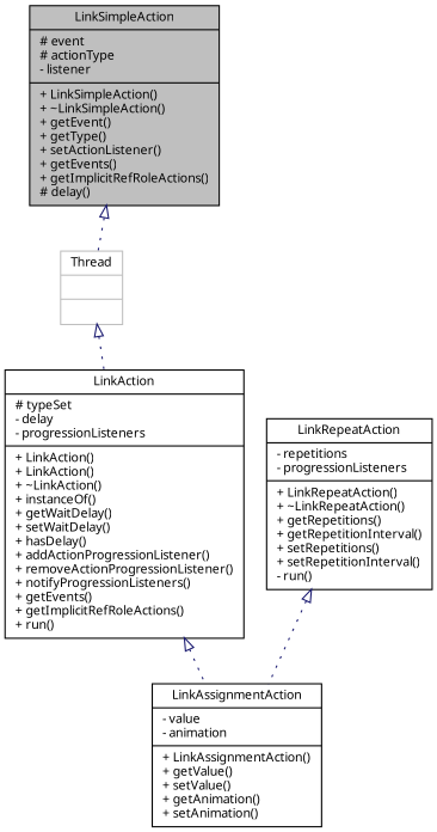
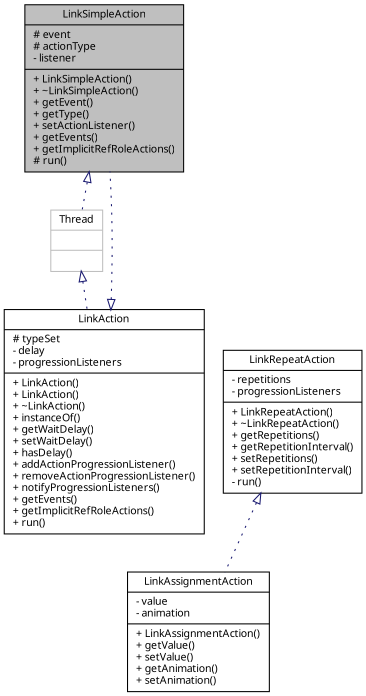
  digraph {
    node [color=black fillcolor=white fontname="FreeSans.ttf" fontsize=10 shape=record style=filled]
    edge [arrowtail=empty color=midnightblue dir=back fontname="FreeSans.ttf" fontsize=10 labelfontname="FreeSans.ttf" labelfontsize=10 style=dotted]
-   n1 [fillcolor=grey75 fontcolor=black height=0.2 label="{LinkSimpleAction\n|# event\l# actionType\l- listener\l|+ LinkSimpleAction()\l+ ~LinkSimpleAction()\l+ getEvent()\l+ getType()\l+ setActionListener()\l+ getEvents()\l+ getImplicitRefRoleActions()\l# delay()\l}" width=0.4]
+   n1 [fillcolor=grey75 fontcolor=black height=0.2 label="{LinkSimpleAction\n|# event\l# actionType\l- listener\l|+ LinkSimpleAction()\l+ ~LinkSimpleAction()\l+ getEvent()\l+ getType()\l+ setActionListener()\l+ getEvents()\l+ getImplicitRefRoleActions()\l# run()\l}" width=0.4]
    n2 [color=grey75 height=0.2 label="{Thread\n||}" width=0.4]
    n3 [height=0.2 label="{LinkRepeatAction\n|- repetitions\l- progressionListeners\l|+ LinkRepeatAction()\l+ ~LinkRepeatAction()\l+ getRepetitions()\l+ getRepetitionInterval()\l+ setRepetitions()\l+ setRepetitionInterval()\l- run()\l}" width=0.4]
    n4 [height=0.2 label="{LinkAssignmentAction\n|- value\l- animation\l|+ LinkAssignmentAction()\l+ getValue()\l+ setValue()\l+ getAnimation()\l+ setAnimation()\l}" width=0.4]
    n5 [height=0.2 label="{LinkAction\n|# typeSet\l- delay\l- progressionListeners\l|+ LinkAction()\l+ LinkAction()\l+ ~LinkAction()\l+ instanceOf()\l+ getWaitDelay()\l+ setWaitDelay()\l+ hasDelay()\l+ addActionProgressionListener()\l+ removeActionProgressionListener()\l+ notifyProgressionListeners()\l+ getEvents()\l+ getImplicitRefRoleActions()\l+ run()\l}" width=0.4]
    n1 -> n2
    n2 -> n5
    n3 -> n4
-   n5 -> n4
+   n5 -> n1
  }
